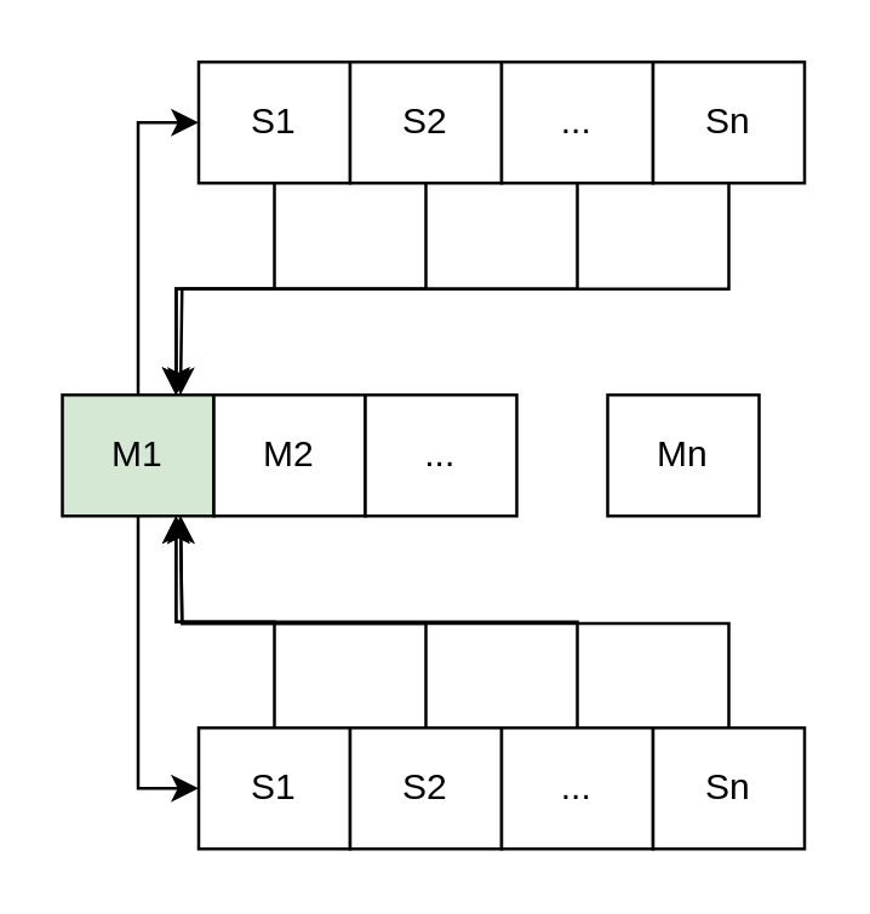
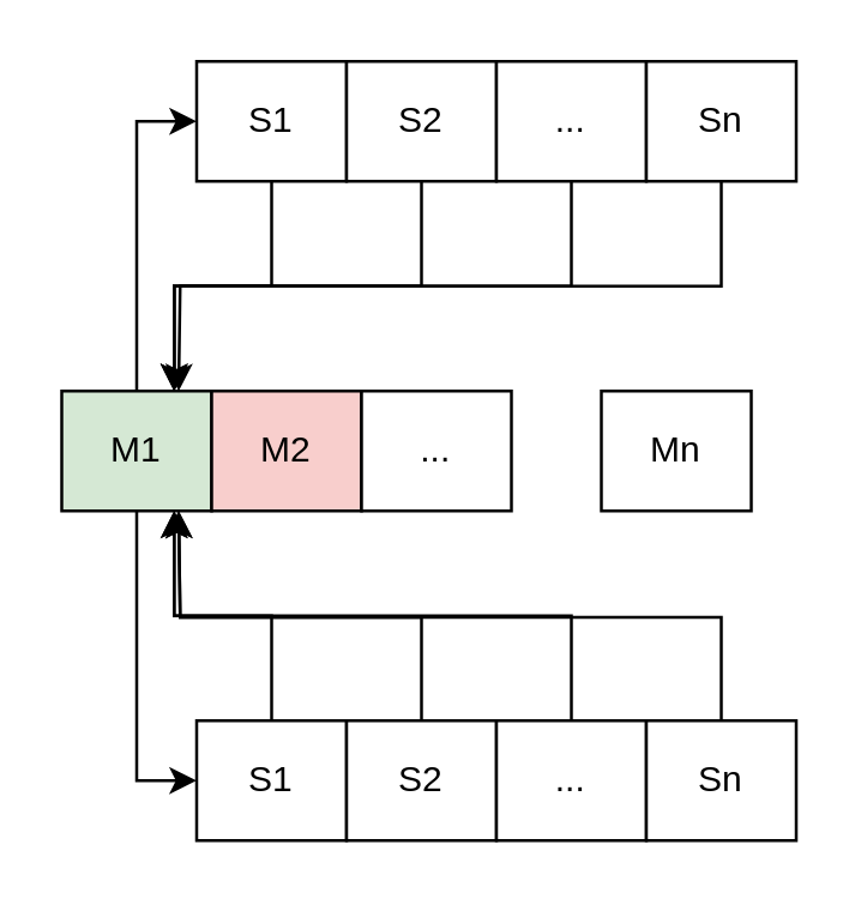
  <mxCell id="0" />
  <mxCell id="1" parent="0" />
  <mxCell id="2" style="edgeStyle=orthogonalEdgeStyle;rounded=0;orthogonalLoop=1;jettySize=auto;html=1;exitX=0.5;exitY=1;exitDx=0;exitDy=0;entryX=0;entryY=0.5;entryDx=0;entryDy=0;" edge="1" parent="1" source="4" target="17"><mxGeometry relative="1" as="geometry" /></mxCell>
  <mxCell id="3" style="edgeStyle=orthogonalEdgeStyle;rounded=0;orthogonalLoop=1;jettySize=auto;html=1;exitX=0.5;exitY=0;exitDx=0;exitDy=0;entryX=0;entryY=0.5;entryDx=0;entryDy=0;" edge="1" parent="1" source="4" target="9"><mxGeometry relative="1" as="geometry" /></mxCell>
  <mxCell id="4" value="M1" style="rounded=0;whiteSpace=wrap;html=1;fillColor=#d5e8d4;" vertex="1" parent="1"><mxGeometry x="20" y="130" width="50" height="40" as="geometry" /></mxCell>
- <mxCell id="5" value="M2" style="rounded=0;whiteSpace=wrap;html=1;" vertex="1" parent="1"><mxGeometry x="70" y="130" width="50" height="40" as="geometry" /></mxCell>
+ <mxCell id="5" value="M2" style="rounded=0;whiteSpace=wrap;html=1;fillColor=#f8cecc;" vertex="1" parent="1"><mxGeometry x="70" y="130" width="50" height="40" as="geometry" /></mxCell>
  <mxCell id="6" value="..." style="rounded=0;whiteSpace=wrap;html=1;" vertex="1" parent="1"><mxGeometry x="120" y="130" width="50" height="40" as="geometry" /></mxCell>
  <mxCell id="7" value="Mn" style="rounded=0;whiteSpace=wrap;html=1;" vertex="1" parent="1"><mxGeometry x="200" y="130" width="50" height="40" as="geometry" /></mxCell>
  <mxCell id="8" style="edgeStyle=orthogonalEdgeStyle;rounded=0;orthogonalLoop=1;jettySize=auto;html=1;exitX=0.5;exitY=1;exitDx=0;exitDy=0;entryX=0.75;entryY=0;entryDx=0;entryDy=0;" edge="1" parent="1" source="9" target="4"><mxGeometry relative="1" as="geometry" /></mxCell>
  <mxCell id="9" value="S1" style="rounded=0;whiteSpace=wrap;html=1;" vertex="1" parent="1"><mxGeometry x="65" y="20" width="50" height="40" as="geometry" /></mxCell>
  <mxCell id="10" style="edgeStyle=orthogonalEdgeStyle;rounded=0;orthogonalLoop=1;jettySize=auto;html=1;exitX=0.5;exitY=1;exitDx=0;exitDy=0;entryX=0.75;entryY=0;entryDx=0;entryDy=0;" edge="1" parent="1" source="11" target="4"><mxGeometry relative="1" as="geometry" /></mxCell>
  <mxCell id="11" value="S2" style="rounded=0;whiteSpace=wrap;html=1;" vertex="1" parent="1"><mxGeometry x="115" y="20" width="50" height="40" as="geometry" /></mxCell>
  <mxCell id="12" style="edgeStyle=orthogonalEdgeStyle;rounded=0;orthogonalLoop=1;jettySize=auto;html=1;exitX=0.5;exitY=1;exitDx=0;exitDy=0;entryX=0.75;entryY=0;entryDx=0;entryDy=0;" edge="1" parent="1" source="13" target="4"><mxGeometry relative="1" as="geometry" /></mxCell>
  <mxCell id="13" value="..." style="rounded=0;whiteSpace=wrap;html=1;" vertex="1" parent="1"><mxGeometry x="165" y="20" width="50" height="40" as="geometry" /></mxCell>
  <mxCell id="14" style="edgeStyle=orthogonalEdgeStyle;rounded=0;orthogonalLoop=1;jettySize=auto;html=1;exitX=0.5;exitY=1;exitDx=0;exitDy=0;" edge="1" parent="1" source="15"><mxGeometry relative="1" as="geometry"><mxPoint x="59" y="130" as="targetPoint" /></mxGeometry></mxCell>
  <mxCell id="15" value="Sn" style="rounded=0;whiteSpace=wrap;html=1;" vertex="1" parent="1"><mxGeometry x="215" y="20" width="50" height="40" as="geometry" /></mxCell>
  <mxCell id="16" style="edgeStyle=orthogonalEdgeStyle;rounded=0;orthogonalLoop=1;jettySize=auto;html=1;exitX=0.5;exitY=0;exitDx=0;exitDy=0;entryX=0.75;entryY=1;entryDx=0;entryDy=0;" edge="1" parent="1" source="17" target="4"><mxGeometry relative="1" as="geometry" /></mxCell>
  <mxCell id="17" value="S1" style="rounded=0;whiteSpace=wrap;html=1;" vertex="1" parent="1"><mxGeometry x="65" y="240" width="50" height="40" as="geometry" /></mxCell>
  <mxCell id="18" style="edgeStyle=orthogonalEdgeStyle;rounded=0;orthogonalLoop=1;jettySize=auto;html=1;exitX=0.5;exitY=0;exitDx=0;exitDy=0;" edge="1" parent="1" source="19"><mxGeometry relative="1" as="geometry"><mxPoint x="59" y="170" as="targetPoint" /></mxGeometry></mxCell>
  <mxCell id="19" value="S2" style="rounded=0;whiteSpace=wrap;html=1;" vertex="1" parent="1"><mxGeometry x="115" y="240" width="50" height="40" as="geometry" /></mxCell>
  <mxCell id="20" style="edgeStyle=orthogonalEdgeStyle;rounded=0;orthogonalLoop=1;jettySize=auto;html=1;exitX=0.5;exitY=0;exitDx=0;exitDy=0;entryX=0.75;entryY=1;entryDx=0;entryDy=0;" edge="1" parent="1" source="21" target="4"><mxGeometry relative="1" as="geometry" /></mxCell>
  <mxCell id="21" value="..." style="rounded=0;whiteSpace=wrap;html=1;" vertex="1" parent="1"><mxGeometry x="165" y="240" width="50" height="40" as="geometry" /></mxCell>
  <mxCell id="22" style="edgeStyle=orthogonalEdgeStyle;rounded=0;orthogonalLoop=1;jettySize=auto;html=1;exitX=0.5;exitY=0;exitDx=0;exitDy=0;" edge="1" parent="1" source="23"><mxGeometry relative="1" as="geometry"><mxPoint x="59" y="170" as="targetPoint" /></mxGeometry></mxCell>
  <mxCell id="23" value="Sn" style="rounded=0;whiteSpace=wrap;html=1;" vertex="1" parent="1"><mxGeometry x="215" y="240" width="50" height="40" as="geometry" /></mxCell>
